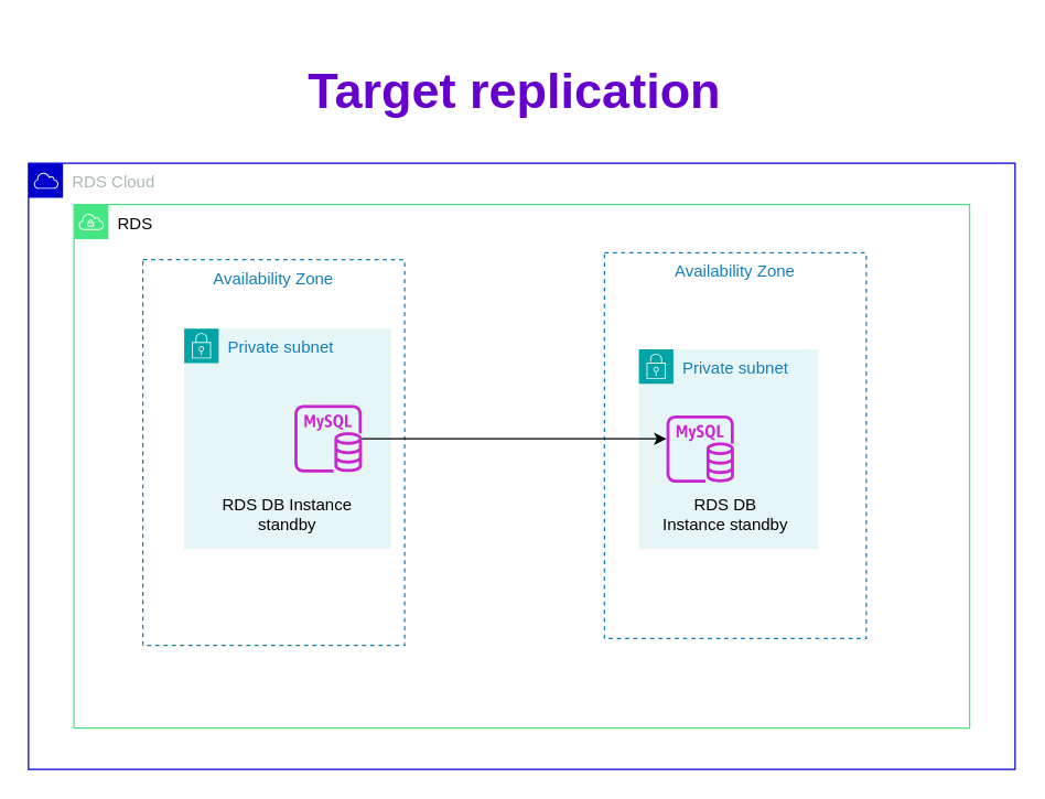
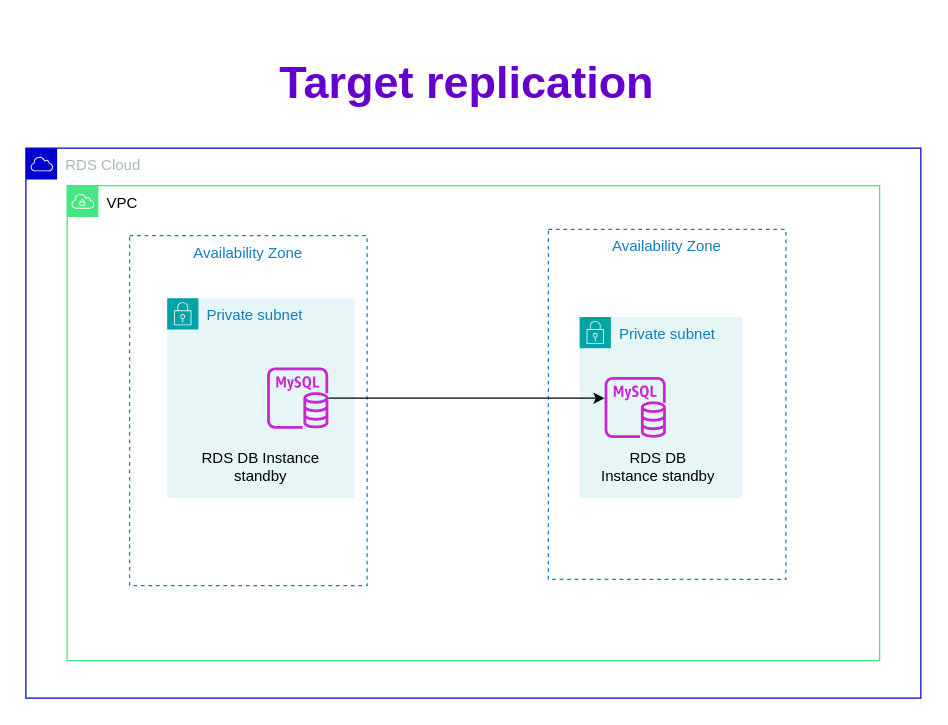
  <mxCell id="0" />
  <mxCell id="1" parent="0" />
  <mxCell id="2" value="RDS Cloud" style="sketch=0;outlineConnect=0;gradientColor=none;html=1;whiteSpace=wrap;fontSize=12;fontStyle=0;shape=mxgraph.aws4.group;grIcon=mxgraph.aws4.group_aws_cloud;strokeColor=#0000CC;fillColor=none;verticalAlign=top;align=left;spacingLeft=30;fontColor=#AAB7B8;dashed=0;" vertex="1" parent="1"><mxGeometry x="20" y="110" width="716" height="440" as="geometry" /></mxCell>
- <mxCell id="3" value="RDS" style="sketch=0;outlineConnect=0;html=1;whiteSpace=wrap;fontSize=12;fontStyle=0;shape=mxgraph.aws4.group;grIcon=mxgraph.aws4.group_vpc;verticalAlign=top;align=left;spacingLeft=30;dashed=0;strokeColor=#47e684;" vertex="1" parent="1"><mxGeometry x="53" y="140" width="650" height="380" as="geometry" /></mxCell>
+ <mxCell id="3" value="VPC" style="sketch=0;outlineConnect=0;html=1;whiteSpace=wrap;fontSize=12;fontStyle=0;shape=mxgraph.aws4.group;grIcon=mxgraph.aws4.group_vpc;verticalAlign=top;align=left;spacingLeft=30;dashed=0;strokeColor=#47e684;" vertex="1" parent="1"><mxGeometry x="53" y="140" width="650" height="380" as="geometry" /></mxCell>
  <mxCell id="4" value="Private subnet" style="points=[[0,0],[0.25,0],[0.5,0],[0.75,0],[1,0],[1,0.25],[1,0.5],[1,0.75],[1,1],[0.75,1],[0.5,1],[0.25,1],[0,1],[0,0.75],[0,0.5],[0,0.25]];outlineConnect=0;gradientColor=none;html=1;whiteSpace=wrap;fontSize=12;fontStyle=0;container=1;pointerEvents=0;collapsible=0;recursiveResize=0;shape=mxgraph.aws4.group;grIcon=mxgraph.aws4.group_security_group;grStroke=0;strokeColor=#00A4A6;fillColor=#E6F6F7;verticalAlign=top;align=left;spacingLeft=30;fontColor=#147EBA;dashed=0;direction=east;" vertex="1" parent="1"><mxGeometry x="133" y="230" width="150" height="160" as="geometry" /></mxCell>
  <mxCell id="5" value="Availability Zone" style="fillColor=none;strokeColor=#147EBA;dashed=1;verticalAlign=top;fontStyle=0;fontColor=#147EBA;whiteSpace=wrap;html=1;" vertex="1" parent="4"><mxGeometry x="-30" y="-50" width="190" height="280" as="geometry" /></mxCell>
  <mxCell id="6" value="" style="sketch=0;outlineConnect=0;fontColor=#232F3E;gradientColor=none;fillColor=#C925D1;strokeColor=none;dashed=0;verticalLabelPosition=bottom;verticalAlign=top;align=center;html=1;fontSize=12;fontStyle=0;aspect=fixed;pointerEvents=1;shape=mxgraph.aws4.rds_mysql_instance;" vertex="1" parent="4"><mxGeometry x="80" y="55.5" width="49" height="49" as="geometry" /></mxCell>
  <mxCell id="7" value="RDS DB Instance standby" style="text;html=1;align=center;verticalAlign=middle;whiteSpace=wrap;rounded=0;" vertex="1" parent="4"><mxGeometry x="20" y="120" width="110" height="30" as="geometry" /></mxCell>
  <mxCell id="8" value="Private subnet" style="points=[[0,0],[0.25,0],[0.5,0],[0.75,0],[1,0],[1,0.25],[1,0.5],[1,0.75],[1,1],[0.75,1],[0.5,1],[0.25,1],[0,1],[0,0.75],[0,0.5],[0,0.25]];outlineConnect=0;gradientColor=none;html=1;whiteSpace=wrap;fontSize=12;fontStyle=0;container=1;pointerEvents=0;collapsible=0;recursiveResize=0;shape=mxgraph.aws4.group;grIcon=mxgraph.aws4.group_security_group;grStroke=0;strokeColor=#00A4A6;fillColor=#E6F6F7;verticalAlign=top;align=left;spacingLeft=30;fontColor=#147EBA;dashed=0;direction=east;" vertex="1" parent="1"><mxGeometry x="463" y="245" width="130" height="145" as="geometry" /></mxCell>
  <mxCell id="9" value="Availability Zone" style="fillColor=none;strokeColor=#147EBA;dashed=1;verticalAlign=top;fontStyle=0;fontColor=#147EBA;whiteSpace=wrap;html=1;" vertex="1" parent="8"><mxGeometry x="-25" y="-70" width="190" height="280" as="geometry" /></mxCell>
  <mxCell id="10" value="" style="sketch=0;outlineConnect=0;fontColor=#232F3E;gradientColor=none;fillColor=#C925D1;strokeColor=none;dashed=0;verticalLabelPosition=bottom;verticalAlign=top;align=center;html=1;fontSize=12;fontStyle=0;aspect=fixed;pointerEvents=1;shape=mxgraph.aws4.rds_mysql_instance;" vertex="1" parent="8"><mxGeometry x="20" y="48" width="49" height="49" as="geometry" /></mxCell>
  <mxCell id="11" value="RDS DB Instance standby" style="text;html=1;align=center;verticalAlign=middle;whiteSpace=wrap;rounded=0;" vertex="1" parent="8"><mxGeometry x="14.5" y="105" width="95.5" height="30" as="geometry" /></mxCell>
  <mxCell id="12" value="" style="endArrow=classic;html=1;rounded=0;entryX=0;entryY=0.347;entryDx=0;entryDy=0;entryPerimeter=0;" edge="1" parent="1" source="6" target="10"><mxGeometry relative="1" as="geometry"><mxPoint x="283" y="310" as="sourcePoint" /><mxPoint x="383" y="310" as="targetPoint" /></mxGeometry></mxCell>
  <mxCell id="13" value="&lt;font style=&quot;font-size: 36px;&quot;&gt;&lt;font color=&quot;#6600cc&quot;&gt;&lt;br&gt;&lt;b style=&quot;font-weight: bolder; font-family: &amp;quot;Amazon Ember&amp;quot;, Helvetica, Arial, sans-serif; font-style: normal; font-variant-ligatures: normal; font-variant-caps: normal; letter-spacing: normal; orphans: 2; text-align: start; text-indent: 0px; text-transform: none; widows: 2; word-spacing: 0px; -webkit-text-stroke-width: 0px; white-space: normal; background-color: rgb(255, 255, 255); text-decoration-thickness: initial; text-decoration-style: initial; text-decoration-color: initial;&quot;&gt;Target replication&lt;/b&gt;&lt;/font&gt;&lt;br&gt;&lt;/font&gt;" style="text;html=1;align=center;verticalAlign=middle;whiteSpace=wrap;rounded=0;" vertex="1" parent="1"><mxGeometry x="83" y="20" width="580" height="30" as="geometry" /></mxCell>
